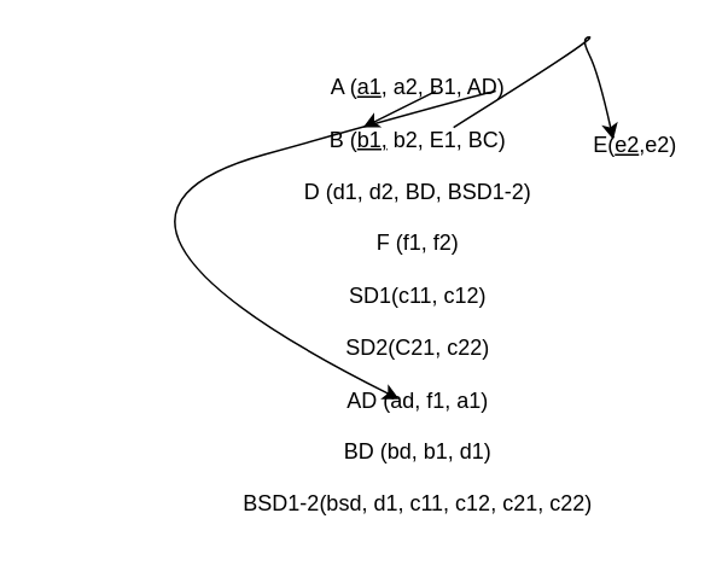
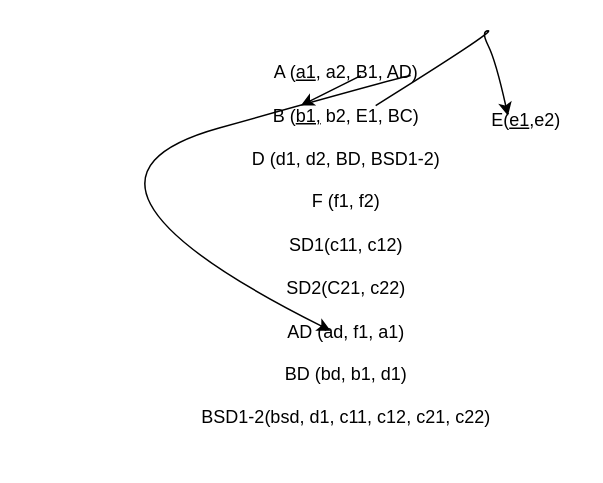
  <mxCell id="0" />
  <mxCell id="1" parent="0" />
  <mxCell id="2" value="&lt;div&gt;A (&lt;u&gt;a1&lt;/u&gt;, a2, B1, AD)&lt;/div&gt;&lt;div&gt;&lt;br&gt;&lt;/div&gt;&lt;div&gt;B (&lt;u&gt;b1,&lt;/u&gt; b2, E1, BC)&lt;/div&gt;&lt;div&gt;&lt;br&gt;&lt;/div&gt;&lt;div&gt;D (d1, d2, BD, BSD1-2)&lt;/div&gt;&lt;div&gt;&lt;br&gt;&lt;/div&gt;&lt;div&gt;F (f1, f2)&lt;/div&gt;&lt;div&gt;&lt;br&gt;&lt;/div&gt;&lt;div&gt;SD1(c11, c12)&lt;/div&gt;&lt;div&gt;&lt;br&gt;&lt;/div&gt;&lt;div&gt;SD2(C21, c22)&lt;/div&gt;&lt;div&gt;&lt;br&gt;&lt;/div&gt;&lt;div&gt;AD (ad, f1, a1)&lt;/div&gt;&lt;div&gt;&lt;br&gt;&lt;/div&gt;&lt;div&gt;BD (bd, b1, d1)&lt;/div&gt;&lt;div&gt;&lt;br&gt;&lt;/div&gt;&lt;div&gt;BSD1-2(bsd, d1, c11, c12, c21, c22)&lt;/div&gt;&lt;div&gt;&lt;br&gt;&lt;/div&gt;" style="text;html=1;align=center;verticalAlign=middle;resizable=0;points=[];autosize=1;strokeColor=none;fillColor=none;" vertex="1" parent="1"><mxGeometry x="125" y="40" width="210" height="260" as="geometry" /></mxCell>
  <mxCell id="3" value="" style="endArrow=classic;html=1;rounded=0;exitX=0.548;exitY=0.038;exitDx=0;exitDy=0;exitPerimeter=0;entryX=0.357;entryY=0.115;entryDx=0;entryDy=0;entryPerimeter=0;" edge="1" parent="1" source="2" target="2"><mxGeometry width="50" height="50" relative="1" as="geometry"><mxPoint x="280" y="170" as="sourcePoint" /><mxPoint x="430" y="50" as="targetPoint" /></mxGeometry></mxCell>
  <mxCell id="4" value="" style="curved=1;endArrow=classic;html=1;rounded=0;entryX=0.452;entryY=0.692;entryDx=0;entryDy=0;entryPerimeter=0;exitX=0.706;exitY=0.038;exitDx=0;exitDy=0;exitPerimeter=0;" edge="1" parent="1" source="2" target="2"><mxGeometry width="50" height="50" relative="1" as="geometry"><mxPoint x="280" y="170" as="sourcePoint" /><mxPoint x="330" y="120" as="targetPoint" /><Array as="points"><mxPoint x="270" y="50" /><mxPoint x="20" y="120" /></Array></mxGeometry></mxCell>
- <mxCell id="5" value="E(&lt;u&gt;e2&lt;/u&gt;,e2)" style="text;html=1;align=center;verticalAlign=middle;resizable=0;points=[];autosize=1;strokeColor=none;fillColor=none;" vertex="1" parent="1"><mxGeometry x="320" y="70" width="60" height="20" as="geometry" /></mxCell>
+ <mxCell id="5" value="E(&lt;u&gt;e1&lt;/u&gt;,e2)" style="text;html=1;align=center;verticalAlign=middle;resizable=0;points=[];autosize=1;strokeColor=none;fillColor=none;" vertex="1" parent="1"><mxGeometry x="320" y="70" width="60" height="20" as="geometry" /></mxCell>
  <mxCell id="6" value="" style="curved=1;endArrow=classic;html=1;rounded=0;exitX=0.595;exitY=0.115;exitDx=0;exitDy=0;exitPerimeter=0;entryX=1.015;entryY=0.141;entryDx=0;entryDy=0;entryPerimeter=0;" edge="1" parent="1" source="2" target="2"><mxGeometry width="50" height="50" relative="1" as="geometry"><mxPoint x="280" y="170" as="sourcePoint" /><mxPoint x="330" y="120" as="targetPoint" /><Array as="points"><mxPoint x="330" y="20" /><mxPoint x="320" y="20" /><mxPoint x="330" y="40" /></Array></mxGeometry></mxCell>
